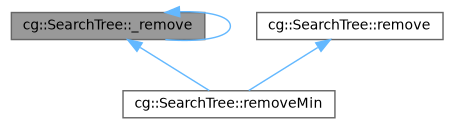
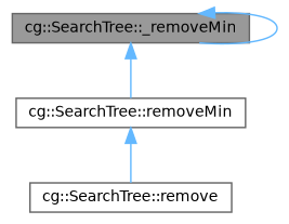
  digraph {
    rankdir=TB
    node [color=grey40 fillcolor=white fontname=Helvetica fontsize=10 shape=box style=filled]
    edge [color=steelblue1 dir=back fontname=Helvetica fontsize=10 labelfontname=Helvetica labelfontsize=10 style=solid]
-   n1 [color=gray40 fillcolor=grey60 fontcolor=black height=0.2 label="cg::SearchTree::_remove" width=0.4]
+   n1 [color=gray40 fillcolor=grey60 fontcolor=black height=0.2 label="cg::SearchTree::_removeMin" width=0.4]
    n2 [height=0.2 label="cg::SearchTree::removeMin" width=0.4]
    n3 [height=0.2 label="cg::SearchTree::remove" width=0.4]
    n1 -> n1
    n1 -> n2
-   n3 -> n2
+   n2 -> n3
  }
